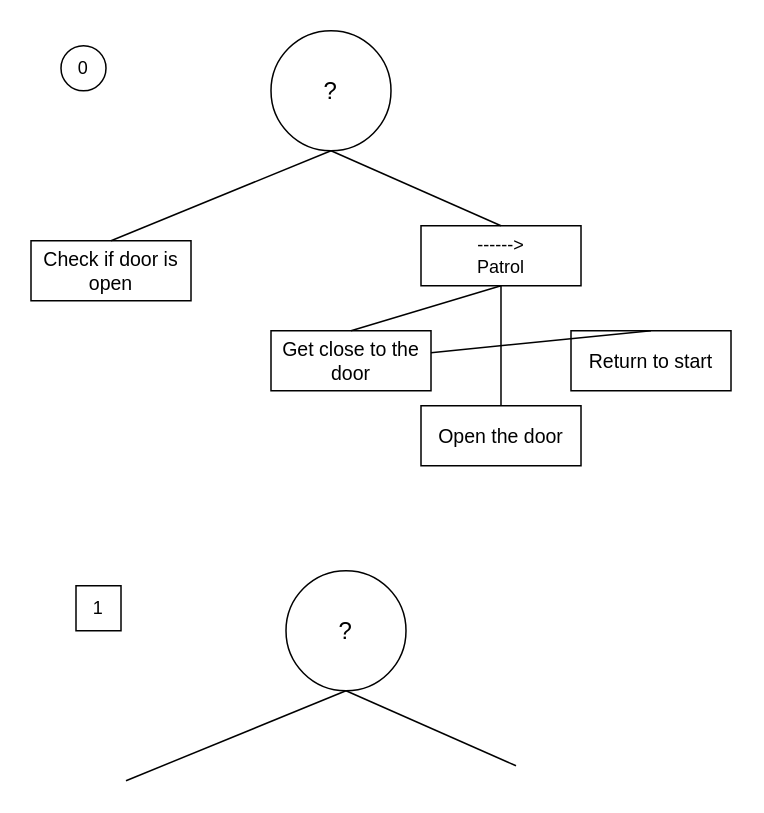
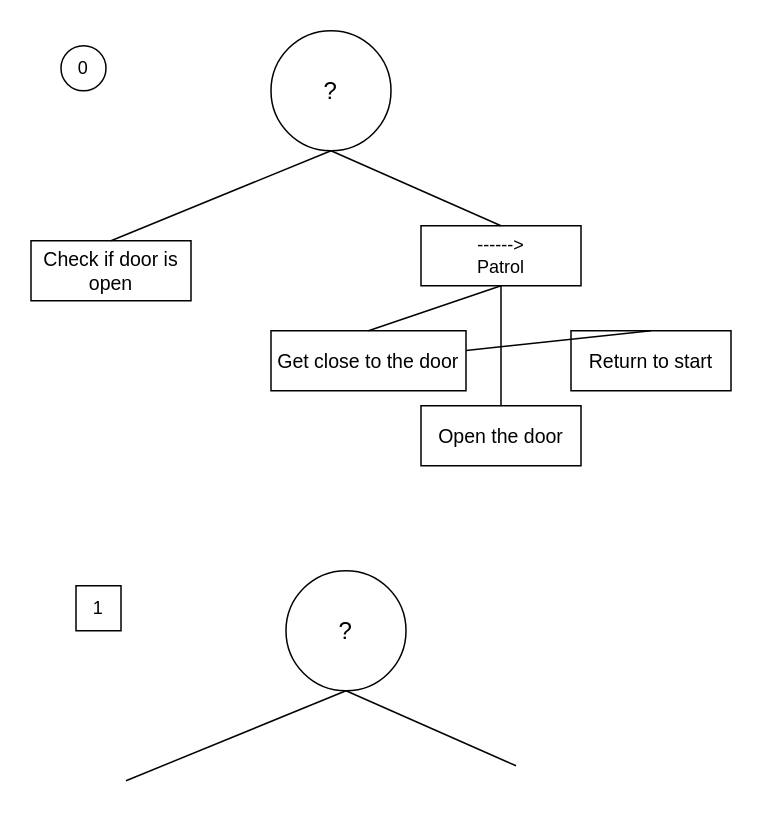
  <mxCell id="0" />
  <mxCell id="1" parent="0" />
  <mxCell id="2" value="&lt;font style=&quot;font-size: 16px&quot;&gt;?&lt;/font&gt;" style="ellipse;whiteSpace=wrap;html=1;aspect=fixed;" vertex="1" parent="1"><mxGeometry x="180" y="20" width="80" height="80" as="geometry" /></mxCell>
  <mxCell id="3" value="&lt;font style=&quot;font-size: 13px&quot;&gt;Check if door is open&lt;/font&gt;" style="rounded=0;whiteSpace=wrap;html=1;" vertex="1" parent="1"><mxGeometry x="20" y="160" width="106.67" height="40" as="geometry" /></mxCell>
  <mxCell id="4" value="------&amp;gt;&lt;br&gt;Patrol" style="rounded=0;whiteSpace=wrap;html=1;" vertex="1" parent="1"><mxGeometry x="280" y="150" width="106.67" height="40" as="geometry" /></mxCell>
  <mxCell id="5" value="" style="endArrow=none;html=1;entryX=0.5;entryY=1;entryDx=0;entryDy=0;exitX=0.5;exitY=0;exitDx=0;exitDy=0;" edge="1" parent="1" source="3" target="2"><mxGeometry width="50" height="50" relative="1" as="geometry"><mxPoint x="440" y="430" as="sourcePoint" /><mxPoint x="490" y="380" as="targetPoint" /></mxGeometry></mxCell>
  <mxCell id="6" value="" style="endArrow=none;html=1;entryX=0.5;entryY=1;entryDx=0;entryDy=0;exitX=0.5;exitY=0;exitDx=0;exitDy=0;" edge="1" parent="1" source="4" target="2"><mxGeometry width="50" height="50" relative="1" as="geometry"><mxPoint x="220" y="190" as="sourcePoint" /><mxPoint x="270" y="140" as="targetPoint" /></mxGeometry></mxCell>
- <mxCell id="7" value="&lt;font style=&quot;font-size: 13px&quot;&gt;Get close to the door&lt;/font&gt;" style="rounded=0;whiteSpace=wrap;html=1;" vertex="1" parent="1"><mxGeometry x="180" y="220" width="106.67" height="40" as="geometry" /></mxCell>
+ <mxCell id="7" value="&lt;font style=&quot;font-size: 13px&quot;&gt;Get close to the door&lt;/font&gt;" style="rounded=0;whiteSpace=wrap;html=1;" vertex="1" parent="1"><mxGeometry x="180" y="220" width="130" height="40" as="geometry" /></mxCell>
  <mxCell id="8" value="&lt;font&gt;&lt;font style=&quot;font-size: 13px&quot;&gt;Open the door&lt;/font&gt;&lt;br&gt;&lt;/font&gt;" style="rounded=0;whiteSpace=wrap;html=1;" vertex="1" parent="1"><mxGeometry x="280" y="270" width="106.67" height="40" as="geometry" /></mxCell>
  <mxCell id="9" value="" style="endArrow=none;html=1;entryX=0.5;entryY=1;entryDx=0;entryDy=0;exitX=0.5;exitY=0;exitDx=0;exitDy=0;" edge="1" parent="1" source="7" target="4"><mxGeometry width="50" height="50" relative="1" as="geometry"><mxPoint x="440" y="430" as="sourcePoint" /><mxPoint x="490" y="380" as="targetPoint" /></mxGeometry></mxCell>
  <mxCell id="10" value="" style="endArrow=none;html=1;entryX=0.5;entryY=1;entryDx=0;entryDy=0;exitX=0.5;exitY=0;exitDx=0;exitDy=0;" edge="1" parent="1" source="8" target="4"><mxGeometry width="50" height="50" relative="1" as="geometry"><mxPoint x="440" y="430" as="sourcePoint" /><mxPoint x="490" y="380" as="targetPoint" /></mxGeometry></mxCell>
  <mxCell id="11" value="0" style="ellipse;whiteSpace=wrap;html=1;aspect=fixed;" vertex="1" parent="1"><mxGeometry x="40" y="30" width="30" height="30" as="geometry" /></mxCell>
  <mxCell id="12" value="&lt;font&gt;&lt;font style=&quot;font-size: 13px&quot;&gt;Return to start&lt;/font&gt;&lt;br&gt;&lt;/font&gt;" style="rounded=0;whiteSpace=wrap;html=1;" vertex="1" parent="1"><mxGeometry x="380" y="220" width="106.67" height="40" as="geometry" /></mxCell>
  <mxCell id="13" value="" style="endArrow=none;html=1;exitX=0.5;exitY=0;exitDx=0;exitDy=0;" edge="1" parent="1" source="12" target="7"><mxGeometry width="50" height="50" relative="1" as="geometry"><mxPoint x="650" y="380" as="sourcePoint" /><mxPoint x="700" y="330" as="targetPoint" /></mxGeometry></mxCell>
  <mxCell id="14" value="&lt;font style=&quot;font-size: 16px&quot;&gt;?&lt;/font&gt;" style="ellipse;whiteSpace=wrap;html=1;aspect=fixed;" vertex="1" parent="1"><mxGeometry x="190" y="380" width="80" height="80" as="geometry" /></mxCell>
  <mxCell id="15" value="" style="endArrow=none;html=1;entryX=0.5;entryY=1;entryDx=0;entryDy=0;exitX=0.5;exitY=0;exitDx=0;exitDy=0;" edge="1" parent="1" target="14"><mxGeometry width="50" height="50" relative="1" as="geometry"><mxPoint x="83.335" y="520" as="sourcePoint" /><mxPoint x="500" y="740" as="targetPoint" /></mxGeometry></mxCell>
  <mxCell id="16" value="" style="endArrow=none;html=1;entryX=0.5;entryY=1;entryDx=0;entryDy=0;exitX=0.5;exitY=0;exitDx=0;exitDy=0;" edge="1" parent="1" target="14"><mxGeometry width="50" height="50" relative="1" as="geometry"><mxPoint x="343.335" y="510" as="sourcePoint" /><mxPoint x="280" y="500" as="targetPoint" /></mxGeometry></mxCell>
  <mxCell id="17" value="1" style="whiteSpace=wrap;html=1;aspect=fixed;rounded=0;" vertex="1" parent="1"><mxGeometry x="50" y="390" width="30" height="30" as="geometry" /></mxCell>
